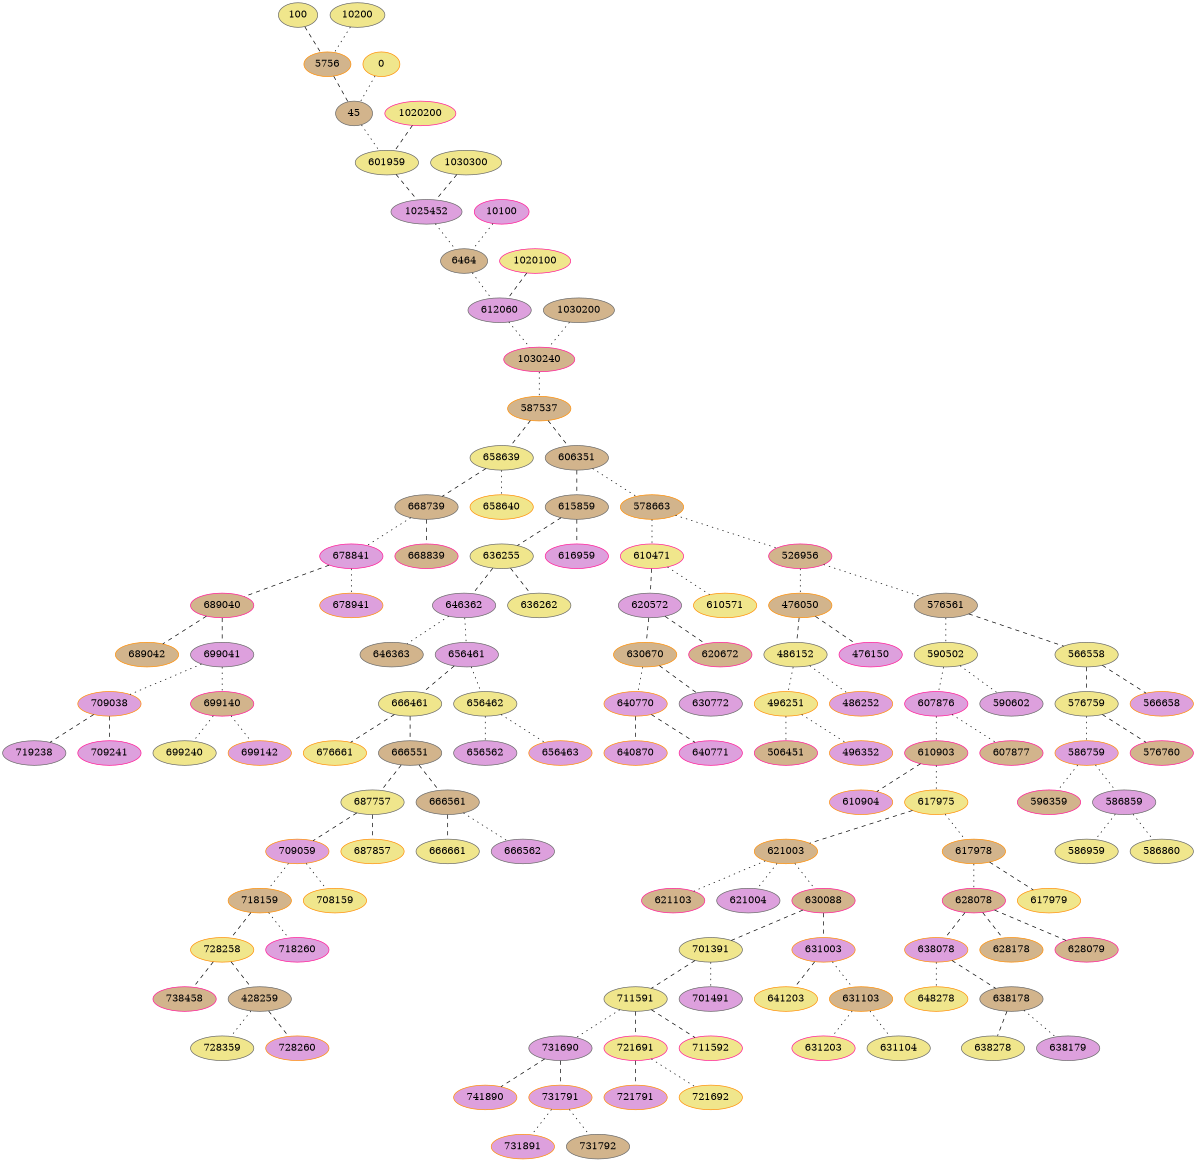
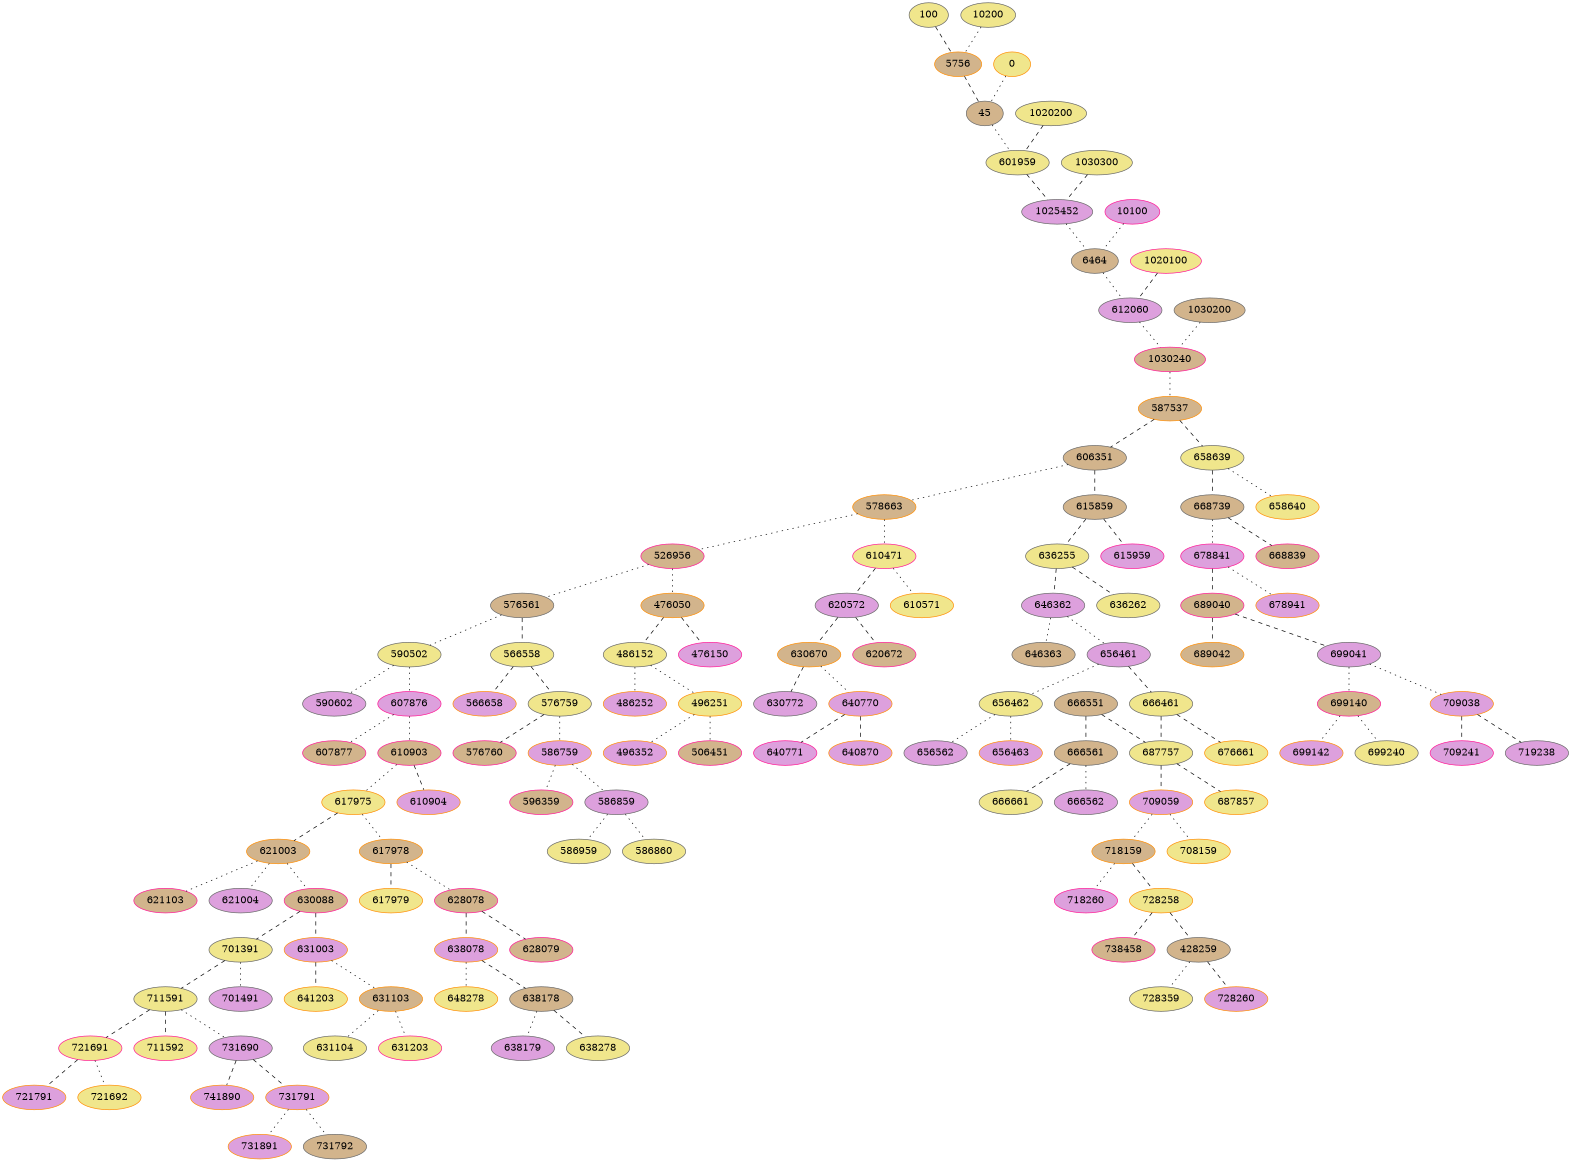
  graph {
    node [color=gray40 fillcolor=plum style=filled]
    edge [style=dotted]
    741890 [color=darkorange]
    731690
    731791 [color=darkorange]
    731891 [color=darkorange]
    731792 [fillcolor=tan]
    728258 [color=darkorange fillcolor=khaki]
    738458 [color=deeppink fillcolor=tan]
    n8 [fillcolor=tan label=428259]
    728359 [fillcolor=khaki]
    728260 [color=darkorange]
    721691 [color=deeppink fillcolor=khaki]
    721791 [color=darkorange]
    721692 [color=darkorange fillcolor=khaki]
    709038 [color=darkorange]
    719238
    709241 [color=deeppink]
    718159 [color=darkorange fillcolor=tan]
    718260 [color=deeppink]
    711591 [fillcolor=khaki]
    711592 [color=deeppink fillcolor=khaki]
    n21 [color=darkorange label=709059]
    708159 [color=darkorange fillcolor=khaki]
    701391 [fillcolor=khaki]
    701491
    699140 [color=deeppink fillcolor=tan]
    699240 [fillcolor=khaki]
    699142 [color=darkorange]
    689040 [color=deeppink fillcolor=tan]
    689042 [color=darkorange fillcolor=tan]
    699041
    687757 [fillcolor=khaki]
    687857 [color=darkorange fillcolor=khaki]
    678841 [color=deeppink]
    678941 [color=darkorange]
    666461 [fillcolor=khaki]
    676661 [color=darkorange fillcolor=khaki]
    n37 [fillcolor=tan label=666551]
    666561 [fillcolor=tan]
    668739 [fillcolor=tan]
    668839 [color=deeppink fillcolor=tan]
    666661 [fillcolor=khaki]
    666562
    658639 [fillcolor=khaki]
    658640 [color=darkorange fillcolor=khaki]
    656462 [fillcolor=khaki]
    656562
    656463 [color=darkorange]
    638078 [color=darkorange]
    648278 [color=darkorange fillcolor=khaki]
    638178 [fillcolor=tan]
    638278 [fillcolor=khaki]
    638179
    646363 [fillcolor=tan]
    646362
    656461
    631003 [color=darkorange]
    641203 [color=darkorange fillcolor=khaki]
    631103 [color=darkorange fillcolor=tan]
    631203 [color=deeppink fillcolor=khaki]
    631104 [fillcolor=khaki]
    640770 [color=darkorange]
    640870 [color=darkorange]
    640771 [color=deeppink]
    636255 [fillcolor=khaki]
    636262 [fillcolor=khaki]
    630670 [color=darkorange fillcolor=tan]
    630772
    628078 [color=deeppink fillcolor=tan]
-   628178 [color=darkorange fillcolor=tan]
    628079 [color=deeppink fillcolor=tan]
    621003 [color=darkorange fillcolor=tan]
    621103 [color=deeppink fillcolor=tan]
    621004
    630088 [color=deeppink fillcolor=tan]
    620572
    620672 [color=deeppink fillcolor=tan]
    617978 [color=darkorange fillcolor=tan]
    617979 [color=darkorange fillcolor=khaki]
    615859 [fillcolor=tan]
-   615959 [color=deeppink label=616959]
+   615959 [color=deeppink]
    610903 [color=deeppink fillcolor=tan]
    610904 [color=darkorange]
    617975 [color=darkorange fillcolor=khaki]
    610471 [color=deeppink fillcolor=khaki]
    610571 [color=darkorange fillcolor=khaki]
    607876 [color=deeppink]
    607877 [color=deeppink fillcolor=tan]
    586759 [color=darkorange]
    n89 [color=deeppink fillcolor=tan label=596359]
    586859
    586959 [fillcolor=khaki]
    586860 [fillcolor=khaki]
    590502 [fillcolor=khaki]
    590602
    576759 [fillcolor=khaki]
    576760 [color=deeppink fillcolor=tan]
    566558 [fillcolor=khaki]
    566658 [color=darkorange]
    496251 [color=darkorange fillcolor=khaki]
    506451 [color=deeppink fillcolor=tan]
    496352 [color=darkorange]
    486152 [fillcolor=khaki]
    486252 [color=darkorange]
    476050 [color=darkorange fillcolor=tan]
    476150 [color=deeppink]
    100 [fillcolor=khaki]
    5756 [color=darkorange fillcolor=tan]
    45 [fillcolor=tan]
    601959 [fillcolor=khaki]
    10200 [fillcolor=khaki]
    0 [color=darkorange fillcolor=khaki]
    1025452
-   1020200 [color=deeppink fillcolor=khaki]
+   1020200 [fillcolor=khaki]
    6464 [fillcolor=tan]
    1030300 [fillcolor=khaki]
    612060
    1020100 [color=deeppink fillcolor=khaki]
    1030240 [color=deeppink fillcolor=tan]
    587537 [color=darkorange fillcolor=tan]
    10100 [color=deeppink]
    1030200 [fillcolor=tan]
    606351 [fillcolor=tan]
    526956 [color=deeppink fillcolor=tan]
    576561 [fillcolor=tan]
    578663 [color=darkorange fillcolor=tan]
    731690 -- 741890 [style=dashed]
    731690 -- 731791 [style=dashed]
    731791 -- 731891
    731791 -- 731792
    728258 -- 738458 [style=dashed]
    728258 -- n8 [style=dashed]
    n8 -- 728359
    n8 -- 728260 [style=dashed]
    721691 -- 721791 [style=dashed]
    721691 -- 721692
    709038 -- 719238 [style=dashed]
    709038 -- 709241 [style=dashed]
    718159 -- 728258 [style=dashed]
    718159 -- 718260
    711591 -- 731690
    711591 -- 721691 [style=dashed]
    711591 -- 711592 [style=dashed]
    n21 -- 718159
    n21 -- 708159
    701391 -- 711591 [style=dashed]
    701391 -- 701491
    699140 -- 699240
    699140 -- 699142
    689040 -- 689042 [style=dashed]
    689040 -- 699041 [style=dashed]
    699041 -- 709038
    699041 -- 699140
    687757 -- n21 [style=dashed]
    687757 -- 687857 [style=dashed]
    678841 -- 689040 [style=dashed]
    678841 -- 678941
    666461 -- 676661 [style=dashed]
-   666461 -- n37 [style=dashed]
+   666461 -- 687757 [style=dashed]
    n37 -- 687757 [style=dashed]
    n37 -- 666561 [style=dashed]
    666561 -- 666661 [style=dashed]
    666561 -- 666562
    668739 -- 678841
    668739 -- 668839 [style=dashed]
    658639 -- 668739 [style=dashed]
    658639 -- 658640
    656462 -- 656562
    656462 -- 656463
    638078 -- 648278
    638078 -- 638178 [style=dashed]
    638178 -- 638278 [style=dashed]
    638178 -- 638179
    646362 -- 646363
    646362 -- 656461
    656461 -- 666461 [style=dashed]
    656461 -- 656462
    631003 -- 641203 [style=dashed]
    631003 -- 631103
    631103 -- 631203
    631103 -- 631104
    640770 -- 640870 [style=dashed]
    640770 -- 640771 [style=dashed]
    636255 -- 646362 [style=dashed]
    636255 -- 636262 [style=dashed]
    630670 -- 640770
    630670 -- 630772 [style=dashed]
    628078 -- 638078 [style=dashed]
-   628078 -- 628178 [style=dashed]
    628078 -- 628079 [style=dashed]
    621003 -- 621103
    621003 -- 621004
    621003 -- 630088
    630088 -- 701391 [style=dashed]
    630088 -- 631003 [style=dashed]
    620572 -- 630670 [style=dashed]
    620572 -- 620672 [style=dashed]
    617978 -- 628078
    617978 -- 617979 [style=dashed]
    615859 -- 636255 [style=dashed]
    615859 -- 615959 [style=dashed]
    610903 -- 610904 [style=dashed]
    610903 -- 617975
    617975 -- 621003 [style=dashed]
    617975 -- 617978
    610471 -- 620572 [style=dashed]
    610471 -- 610571
    607876 -- 610903
    607876 -- 607877
    586759 -- n89
    586759 -- 586859
    586859 -- 586959
    586859 -- 586860
    590502 -- 607876
    590502 -- 590602
    576759 -- 586759
    576759 -- 576760 [style=dashed]
    566558 -- 576759 [style=dashed]
    566558 -- 566658 [style=dashed]
    496251 -- 506451
    496251 -- 496352
    486152 -- 496251
    486152 -- 486252
    476050 -- 486152 [style=dashed]
    476050 -- 476150 [style=dashed]
    100 -- 5756 [style=dashed]
    5756 -- 45 [style=dashed]
    45 -- 601959
    601959 -- 1025452 [style=dashed]
    10200 -- 5756
    0 -- 45
    1025452 -- 6464
    1020200 -- 601959 [style=dashed]
    6464 -- 612060
    1030300 -- 1025452 [style=dashed]
    612060 -- 1030240
    1020100 -- 612060 [style=dashed]
    1030240 -- 587537
    587537 -- 658639 [style=dashed]
    587537 -- 606351 [style=dashed]
    10100 -- 6464
    1030200 -- 1030240
    606351 -- 615859 [style=dashed]
    606351 -- 578663
    526956 -- 476050
    526956 -- 576561
    576561 -- 590502
    576561 -- 566558 [style=dashed]
    578663 -- 610471
    578663 -- 526956
  }
